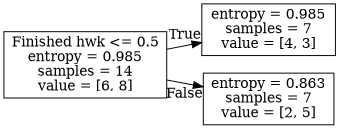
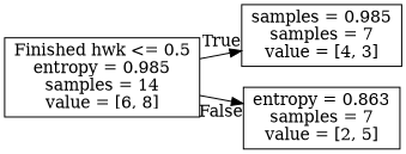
  digraph {
    rankdir=LR
    node [shape=box]
    edge [labeldistance=2.5]
    n1 [label="Finished hwk <= 0.5\nentropy = 0.985\nsamples = 14\nvalue = [6, 8]"]
-   n2 [label="entropy = 0.985\nsamples = 7\nvalue = [4, 3]"]
+   n2 [label="samples = 0.985\nsamples = 7\nvalue = [4, 3]"]
    n3 [label="entropy = 0.863\nsamples = 7\nvalue = [2, 5]"]
    n1 -> n2 [headlabel=True labelangle=45]
    n1 -> n3 [headlabel=False labelangle=-45]
  }
